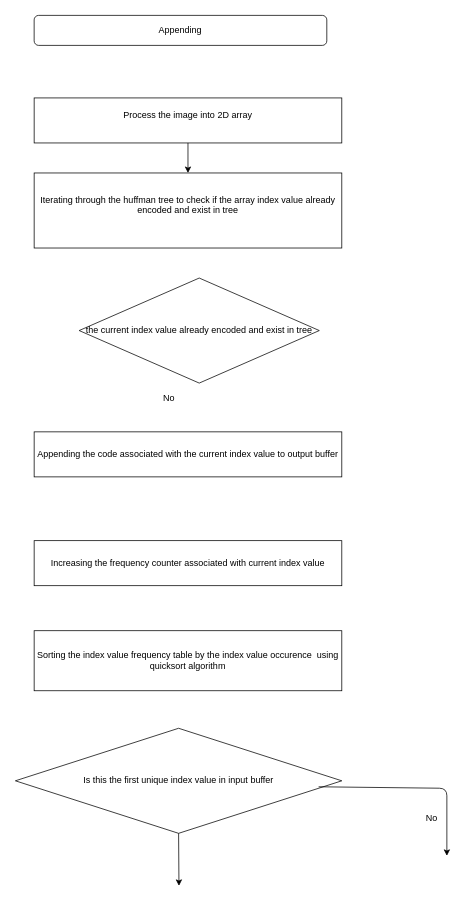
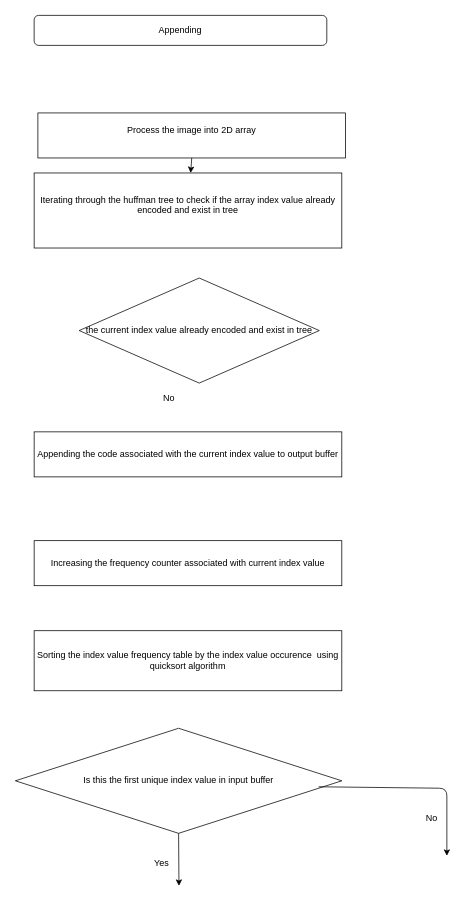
  <mxCell id="0" />
  <mxCell id="1" parent="0" />
  <mxCell id="2" value="&lt;div&gt;Appending&lt;/div&gt;" style="rounded=1;whiteSpace=wrap;html=1;fontSize=12;glass=0;strokeWidth=1;shadow=0;" parent="1" vertex="1"><mxGeometry x="45" y="20" width="390" height="40" as="geometry" /></mxCell>
- <mxCell id="3" value="&lt;div&gt;Process the image into 2D array&lt;/div&gt;&lt;div&gt;&lt;br&gt;&lt;/div&gt;" style="rounded=0;whiteSpace=wrap;html=1;" vertex="1" parent="1"><mxGeometry x="45" y="130" width="410" height="60" as="geometry" /></mxCell>
+ <mxCell id="3" value="&lt;div&gt;Process the image into 2D array&lt;/div&gt;&lt;div&gt;&lt;br&gt;&lt;/div&gt;" style="rounded=0;whiteSpace=wrap;html=1;" vertex="1" parent="1"><mxGeometry x="50" y="150" width="410" height="60" as="geometry" /></mxCell>
  <mxCell id="4" value="&lt;div&gt;Iterating through the huffman tree to check if the array index value already encoded and exist in tree&lt;/div&gt;&lt;div&gt;&lt;br&gt;&lt;/div&gt;" style="rounded=0;whiteSpace=wrap;html=1;" vertex="1" parent="1"><mxGeometry x="45" y="230" width="410" height="100" as="geometry" /></mxCell>
  <mxCell id="5" value="" style="endArrow=classic;html=1;exitX=0.5;exitY=1;exitDx=0;exitDy=0;" edge="1" parent="1" source="3" target="4"><mxGeometry width="50" height="50" relative="1" as="geometry"><mxPoint x="505" y="240" as="sourcePoint" /><mxPoint x="108" y="231" as="targetPoint" /></mxGeometry></mxCell>
  <mxCell id="6" value="&lt;div&gt;the current index value already encoded and exist in tree&lt;/div&gt;" style="rhombus;whiteSpace=wrap;html=1;" vertex="1" parent="1"><mxGeometry x="105" y="370" width="320" height="140" as="geometry" /></mxCell>
  <mxCell id="7" value="Appending the code associated with the current index value to output buffer" style="rounded=0;whiteSpace=wrap;html=1;" vertex="1" parent="1"><mxGeometry x="45" y="575" width="410" height="60" as="geometry" /></mxCell>
  <mxCell id="8" value="&lt;div&gt;No&lt;/div&gt;" style="text;html=1;strokeColor=none;fillColor=none;align=center;verticalAlign=middle;whiteSpace=wrap;rounded=0;" vertex="1" parent="1"><mxGeometry x="205" y="520" width="40" height="20" as="geometry" /></mxCell>
  <mxCell id="9" style="edgeStyle=orthogonalEdgeStyle;rounded=0;orthogonalLoop=1;jettySize=auto;html=1;exitX=0.5;exitY=1;exitDx=0;exitDy=0;" edge="1" parent="1" source="8" target="8"><mxGeometry relative="1" as="geometry" /></mxCell>
  <mxCell id="10" value="&lt;div&gt;Increasing the frequency counter associated with current index value&lt;/div&gt;" style="rounded=0;whiteSpace=wrap;html=1;" vertex="1" parent="1"><mxGeometry x="45" y="720" width="410" height="60" as="geometry" /></mxCell>
  <mxCell id="11" value="Sorting the index value frequency table by the index value occurence&amp;nbsp; using quicksort algorithm" style="rounded=0;whiteSpace=wrap;html=1;" vertex="1" parent="1"><mxGeometry x="45" y="840" width="410" height="80" as="geometry" /></mxCell>
  <mxCell id="12" value="Is this the first unique index value in input buffer" style="rhombus;whiteSpace=wrap;html=1;" vertex="1" parent="1"><mxGeometry x="20" y="970" width="435" height="140" as="geometry" /></mxCell>
  <mxCell id="13" value="" style="endArrow=classic;html=1;exitX=0.929;exitY=0.557;exitDx=0;exitDy=0;exitPerimeter=0;" edge="1" parent="1" source="12"><mxGeometry width="50" height="50" relative="1" as="geometry"><mxPoint x="265" y="1040" as="sourcePoint" /><mxPoint x="595" y="1140" as="targetPoint" /><Array as="points"><mxPoint x="595" y="1050" /></Array></mxGeometry></mxCell>
  <mxCell id="14" value="" style="endArrow=classic;html=1;exitX=0.5;exitY=1;exitDx=0;exitDy=0;" edge="1" parent="1" source="12"><mxGeometry width="50" height="50" relative="1" as="geometry"><mxPoint x="265" y="1040" as="sourcePoint" /><mxPoint x="238" y="1180" as="targetPoint" /></mxGeometry></mxCell>
+ <mxCell id="15" value="Yes" style="text;html=1;strokeColor=none;fillColor=none;align=center;verticalAlign=middle;whiteSpace=wrap;rounded=0;" vertex="1" parent="1"><mxGeometry x="195" y="1140" width="40" height="20" as="geometry" /></mxCell>
  <mxCell id="16" value="No" style="text;html=1;strokeColor=none;fillColor=none;align=center;verticalAlign=middle;whiteSpace=wrap;rounded=0;" vertex="1" parent="1"><mxGeometry x="555" y="1080" width="40" height="20" as="geometry" /></mxCell>
